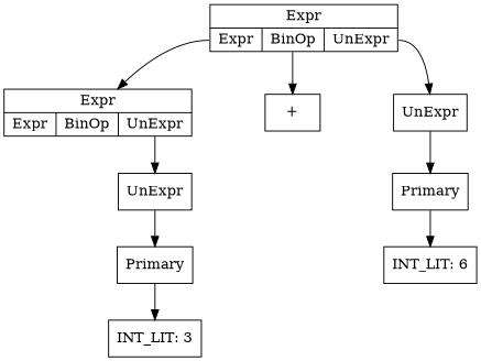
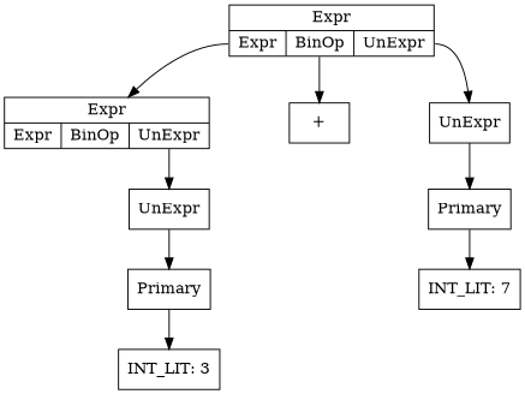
  digraph {
    nodesep=1
    node [shape=box]
    n1 [label=Primary]
    n2 [label="INT_LIT: 3"]
    n3 [label=UnExpr]
    n4 [label="{Expr | {<e>Expr | <bo>BinOp | <ue>UnExpr}}" shape=record]
    n5 [label=Primary]
-   n6 [label="INT_LIT: 6"]
+   n6 [label="INT_LIT: 7"]
    n7 [label=UnExpr]
    n8 [label="{Expr | {<e>Expr | <bo>BinOp | <ue>UnExpr}}" shape=record]
    n9 [label="+"]
    n1 -> n2
    n3 -> n1
    n4 -> n3 [tailport=ue]
    n5 -> n6
    n7 -> n5
    n8 -> n4 [tailport=e]
    n8 -> n7 [tailport=ue]
    n8 -> n9 [tailport=bo]
  }
